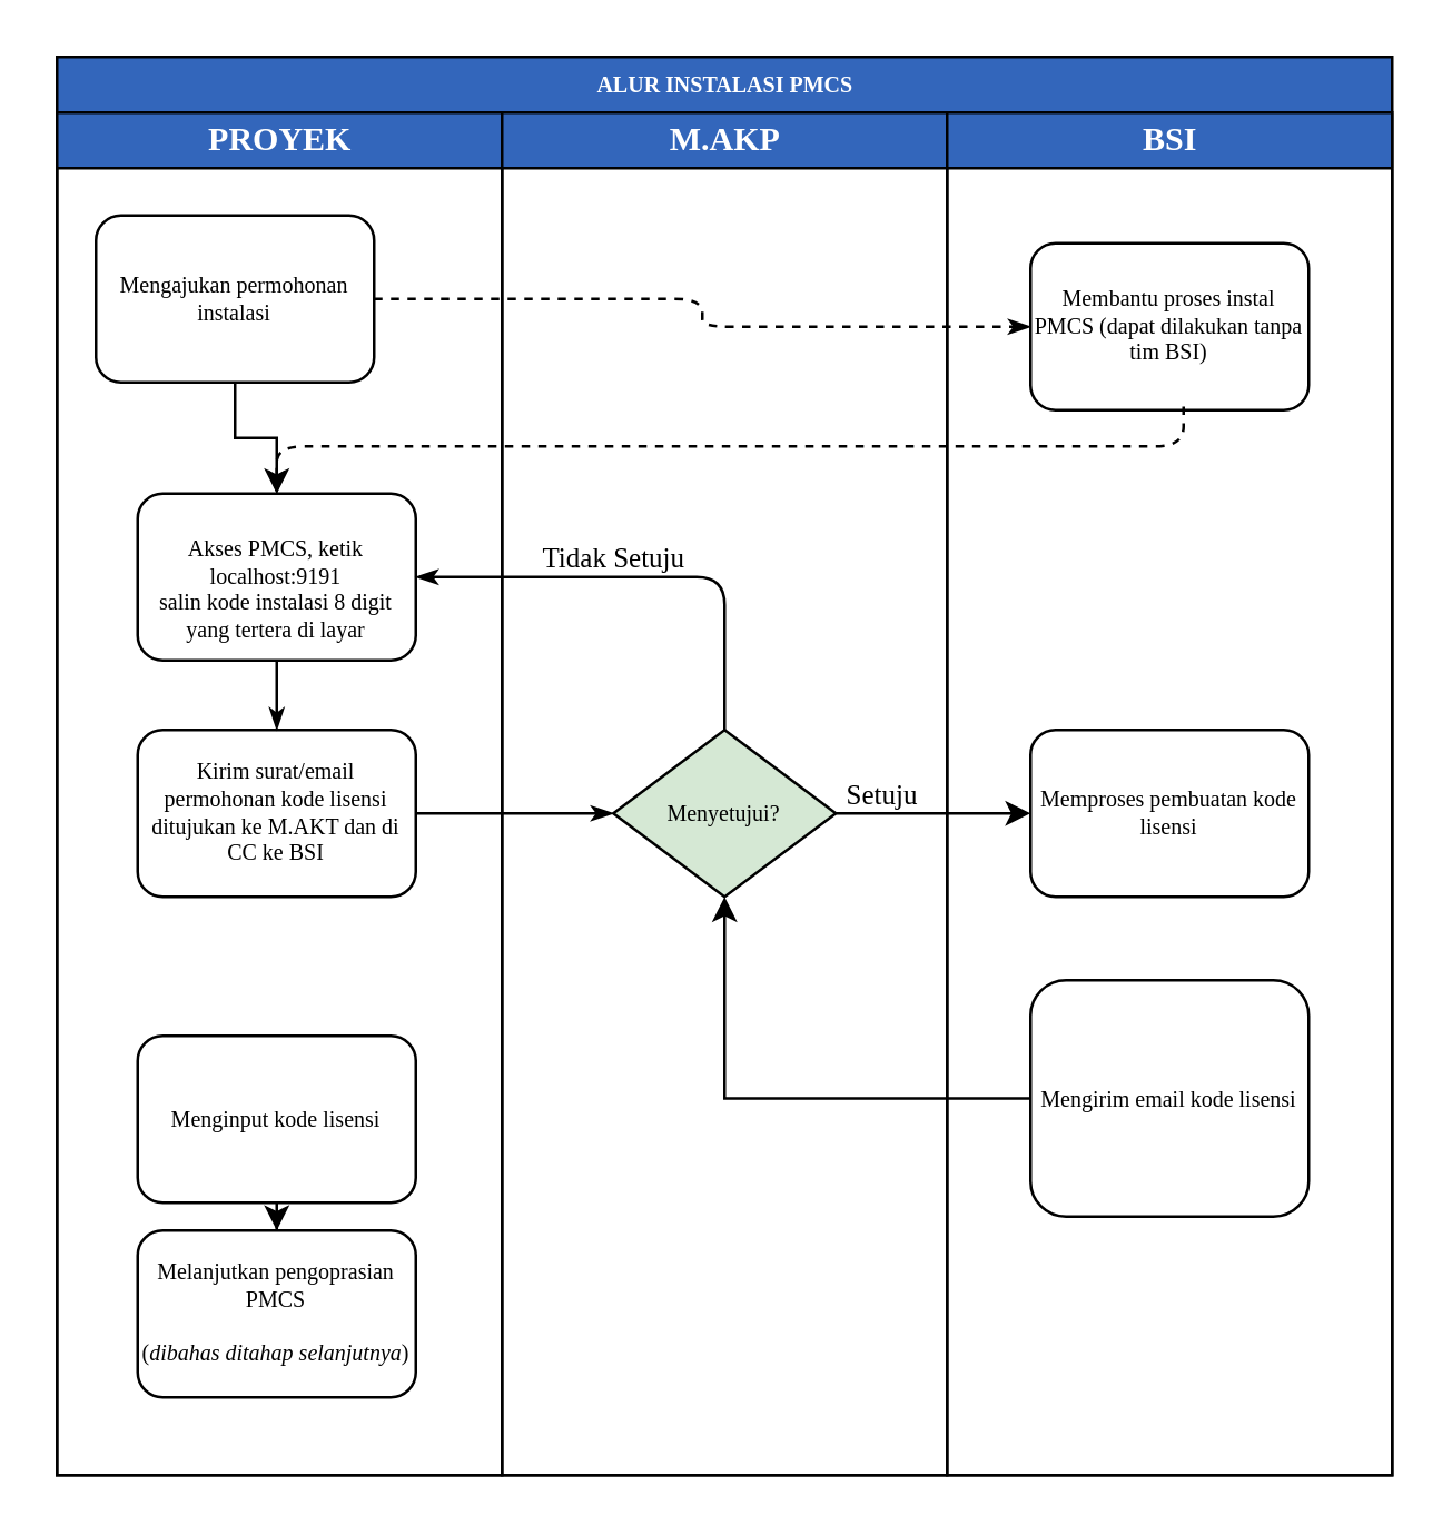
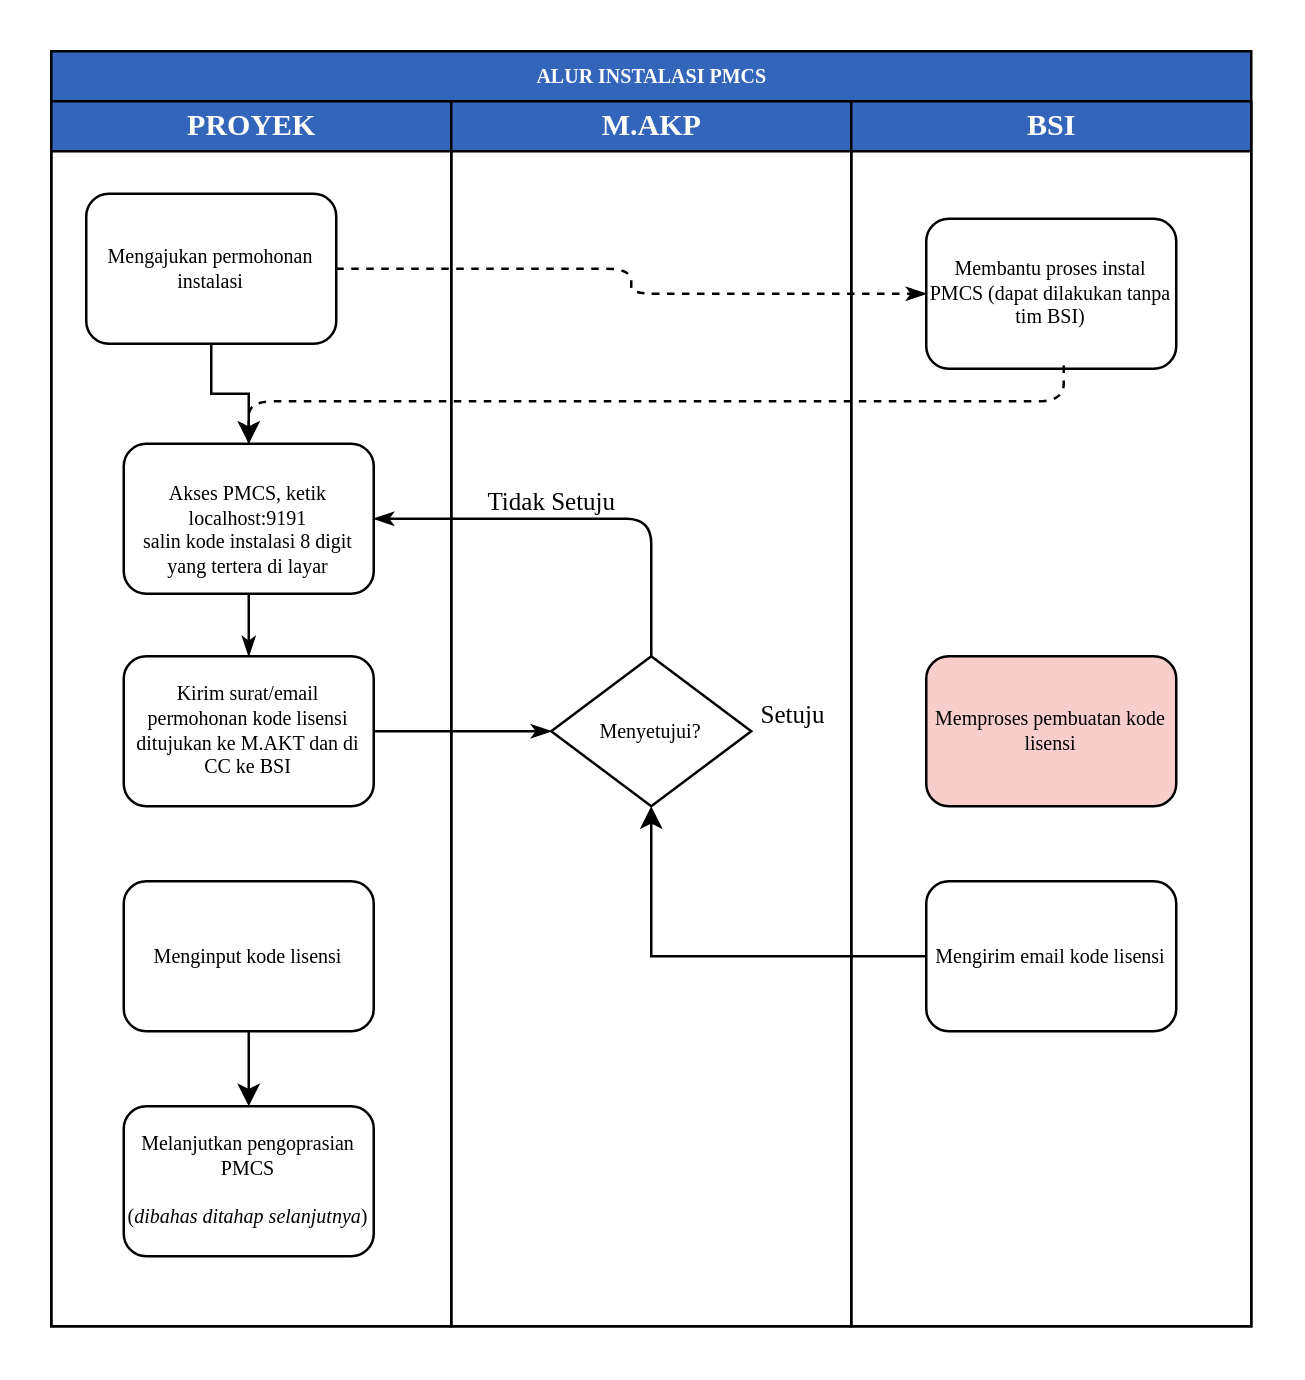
  <mxCell id="0" />
  <mxCell id="1" parent="0" />
  <mxCell id="2" value="&lt;font style=&quot;font-size: 8px&quot; face=&quot;Verdana&quot; color=&quot;#FFFFFF&quot;&gt;ALUR INSTALASI PMCS&lt;br&gt;&lt;/font&gt;" style="swimlane;html=1;childLayout=stackLayout;startSize=20;rounded=0;shadow=0;labelBackgroundColor=none;strokeWidth=1;fontFamily=Lucida Console;fontSize=7;align=center;fillColor=#3366BB;" parent="1" vertex="1"><mxGeometry x="20" y="20" width="480" height="510" as="geometry" /></mxCell>
  <mxCell id="3" value="&lt;font style=&quot;font-size: 12px&quot; face=&quot;Verdana&quot; color=&quot;#FFFFFF&quot;&gt;PROYEK&lt;/font&gt;" style="swimlane;html=1;startSize=20;fillColor=#3366BB;fontFamily=Lucida Console;" parent="2" vertex="1"><mxGeometry y="20" width="160" height="490" as="geometry" /></mxCell>
  <mxCell id="4" value="" style="edgeStyle=orthogonalEdgeStyle;rounded=0;orthogonalLoop=1;jettySize=auto;html=1;fontFamily=Verdana;fontSize=10;" parent="3" source="5" target="6" edge="1"><mxGeometry relative="1" as="geometry" /></mxCell>
  <mxCell id="5" value="Mengajukan permohonan instalasi" style="rounded=1;whiteSpace=wrap;html=1;shadow=0;labelBackgroundColor=none;strokeWidth=1;fontFamily=Verdana;fontSize=8;align=center;" parent="3" vertex="1"><mxGeometry x="14" y="37" width="100" height="60" as="geometry" /></mxCell>
  <mxCell id="6" value="&lt;div&gt;&lt;br&gt;&lt;/div&gt;&lt;div&gt;Akses PMCS, ketik localhost:9191&lt;/div&gt;&lt;div&gt;salin kode instalasi 8 digit yang tertera di layar&lt;br&gt;&lt;/div&gt;" style="rounded=1;whiteSpace=wrap;html=1;shadow=0;labelBackgroundColor=none;strokeWidth=1;fontFamily=Verdana;fontSize=8;align=center;" parent="3" vertex="1"><mxGeometry x="29" y="137" width="100" height="60" as="geometry" /></mxCell>
  <mxCell id="7" value="Kirim surat/email permohonan kode lisensi ditujukan ke M.AKT dan di CC ke BSI" style="rounded=1;whiteSpace=wrap;html=1;shadow=0;labelBackgroundColor=none;strokeWidth=1;fontFamily=Verdana;fontSize=8;align=center;" parent="3" vertex="1"><mxGeometry x="29" y="222" width="100" height="60" as="geometry" /></mxCell>
  <mxCell id="8" style="edgeStyle=orthogonalEdgeStyle;rounded=1;html=1;labelBackgroundColor=none;startArrow=none;startFill=0;startSize=5;endArrow=classicThin;endFill=1;endSize=5;jettySize=auto;orthogonalLoop=1;strokeWidth=1;fontFamily=Verdana;fontSize=8;exitX=0.5;exitY=1;exitDx=0;exitDy=0;entryX=0.5;entryY=0;entryDx=0;entryDy=0;" parent="3" source="6" target="7" edge="1"><mxGeometry relative="1" as="geometry"><mxPoint x="370.444" y="262.333" as="sourcePoint" /><mxPoint x="70" y="222" as="targetPoint" /></mxGeometry></mxCell>
  <mxCell id="9" value="" style="edgeStyle=orthogonalEdgeStyle;rounded=0;orthogonalLoop=1;jettySize=auto;html=1;fontFamily=Verdana;" parent="3" source="10" target="11" edge="1"><mxGeometry relative="1" as="geometry" /></mxCell>
- <mxCell id="10" value="Menginput kode lisensi" style="rounded=1;whiteSpace=wrap;html=1;shadow=0;labelBackgroundColor=none;strokeWidth=1;fontFamily=Verdana;fontSize=8;align=center;" parent="3" vertex="1"><mxGeometry x="29" y="332" width="100" height="60" as="geometry" /></mxCell>
+ <mxCell id="10" value="Menginput kode lisensi" style="rounded=1;whiteSpace=wrap;html=1;shadow=0;labelBackgroundColor=none;strokeWidth=1;fontFamily=Verdana;fontSize=8;align=center;" parent="3" vertex="1"><mxGeometry x="29" y="312" width="100" height="60" as="geometry" /></mxCell>
  <mxCell id="11" value="&lt;div&gt;Melanjutkan pengoprasian PMCS&lt;/div&gt;&lt;div&gt;&lt;br&gt;&lt;/div&gt;&lt;div&gt;(&lt;i&gt;dibahas ditahap selanjutnya&lt;/i&gt;)&lt;br&gt;&lt;/div&gt;" style="rounded=1;whiteSpace=wrap;html=1;shadow=0;labelBackgroundColor=none;strokeWidth=1;fontFamily=Verdana;fontSize=8;align=center;" parent="3" vertex="1"><mxGeometry x="29" y="402" width="100" height="60" as="geometry" /></mxCell>
  <mxCell id="12" style="edgeStyle=orthogonalEdgeStyle;rounded=1;html=1;labelBackgroundColor=none;startArrow=none;startFill=0;startSize=5;endArrow=classicThin;endFill=1;endSize=5;jettySize=auto;orthogonalLoop=1;strokeWidth=1;fontFamily=Verdana;fontSize=8;dashed=1;" parent="2" source="5" target="19" edge="1"><mxGeometry relative="1" as="geometry" /></mxCell>
  <mxCell id="13" style="edgeStyle=orthogonalEdgeStyle;rounded=1;html=1;labelBackgroundColor=none;startArrow=none;startFill=0;startSize=5;endArrow=classicThin;endFill=1;endSize=5;jettySize=auto;orthogonalLoop=1;strokeWidth=1;fontFamily=Verdana;fontSize=8;exitX=1;exitY=0.5;exitDx=0;exitDy=0;entryX=0;entryY=0.5;entryDx=0;entryDy=0;" parent="2" source="7" target="15" edge="1"><mxGeometry relative="1" as="geometry"><mxPoint x="200" y="282" as="targetPoint" /></mxGeometry></mxCell>
  <mxCell id="14" value="&lt;font face=&quot;Verdana&quot; color=&quot;#FFFFFF&quot;&gt;M.AKP&lt;/font&gt;" style="swimlane;html=1;startSize=20;fillColor=#3366BB;fontFamily=Lucida Console;" parent="2" vertex="1"><mxGeometry x="160" y="20" width="160" height="490" as="geometry" /></mxCell>
- <mxCell id="15" value="Menyetujui?" style="rhombus;whiteSpace=wrap;html=1;rounded=0;shadow=0;labelBackgroundColor=none;strokeWidth=1;fontFamily=Verdana;fontSize=8;align=center;fillColor=#d5e8d4;" parent="14" vertex="1"><mxGeometry x="40" y="222" width="80" height="60" as="geometry" /></mxCell>
+ <mxCell id="15" value="Menyetujui?" style="rhombus;whiteSpace=wrap;html=1;rounded=0;shadow=0;labelBackgroundColor=none;strokeWidth=1;fontFamily=Verdana;fontSize=8;align=center;" parent="14" vertex="1"><mxGeometry x="40" y="222" width="80" height="60" as="geometry" /></mxCell>
  <mxCell id="16" value="Setuju" style="text;html=1;strokeColor=none;fillColor=none;align=center;verticalAlign=middle;whiteSpace=wrap;rounded=0;fontFamily=Verdana;fontSize=10;" parent="14" vertex="1"><mxGeometry x="117" y="235" width="40" height="20" as="geometry" /></mxCell>
  <mxCell id="17" value="&lt;font style=&quot;font-size: 10px;&quot;&gt;Tidak Setuju&lt;/font&gt;" style="text;html=1;strokeColor=none;fillColor=none;align=center;verticalAlign=middle;whiteSpace=wrap;rounded=0;fontFamily=Verdana;fontSize=10;" parent="14" vertex="1"><mxGeometry x="-4" y="150" width="89" height="20" as="geometry" /></mxCell>
  <mxCell id="18" value="&lt;font face=&quot;Verdana&quot; color=&quot;#FFFFFF&quot;&gt;BSI&lt;/font&gt;" style="swimlane;html=1;startSize=20;fillColor=#3366BB;fontFamily=Lucida Console;" parent="2" vertex="1"><mxGeometry x="320" y="20" width="160" height="490" as="geometry" /></mxCell>
  <mxCell id="19" value="Membantu proses instal PMCS (dapat dilakukan tanpa tim BSI)" style="rounded=1;whiteSpace=wrap;html=1;shadow=0;labelBackgroundColor=none;strokeWidth=1;fontFamily=Verdana;fontSize=8;align=center;" parent="18" vertex="1"><mxGeometry x="30" y="47" width="100" height="60" as="geometry" /></mxCell>
- <mxCell id="20" value="&lt;div&gt;Memproses pembuatan kode lisensi&lt;/div&gt;" style="rounded=1;whiteSpace=wrap;html=1;shadow=0;labelBackgroundColor=none;strokeWidth=1;fontFamily=Verdana;fontSize=8;align=center;" parent="18" vertex="1"><mxGeometry x="30" y="222" width="100" height="60" as="geometry" /></mxCell>
- <mxCell id="21" value="Mengirim email kode lisensi" style="rounded=1;whiteSpace=wrap;html=1;shadow=0;labelBackgroundColor=none;strokeWidth=1;fontFamily=Verdana;fontSize=8;align=center;" parent="18" vertex="1"><mxGeometry x="30" y="312" width="100" height="85" as="geometry" /></mxCell>
- <mxCell id="22" value="" style="edgeStyle=orthogonalEdgeStyle;rounded=0;orthogonalLoop=1;jettySize=auto;html=1;fontFamily=Verdana;" parent="2" source="15" target="20" edge="1"><mxGeometry relative="1" as="geometry" /></mxCell>
+ <mxCell id="20" value="&lt;div&gt;Memproses pembuatan kode lisensi&lt;/div&gt;" style="rounded=1;whiteSpace=wrap;html=1;shadow=0;labelBackgroundColor=none;strokeWidth=1;fontFamily=Verdana;fontSize=8;align=center;fillColor=#f8cecc;" parent="18" vertex="1"><mxGeometry x="30" y="222" width="100" height="60" as="geometry" /></mxCell>
+ <mxCell id="21" value="Mengirim email kode lisensi" style="rounded=1;whiteSpace=wrap;html=1;shadow=0;labelBackgroundColor=none;strokeWidth=1;fontFamily=Verdana;fontSize=8;align=center;" parent="18" vertex="1"><mxGeometry x="30" y="312" width="100" height="60" as="geometry" /></mxCell>
  <mxCell id="23" value="" style="edgeStyle=orthogonalEdgeStyle;rounded=0;orthogonalLoop=1;jettySize=auto;html=1;fontFamily=Verdana;" parent="2" source="21" target="15" edge="1"><mxGeometry relative="1" as="geometry" /></mxCell>
  <mxCell id="24" style="edgeStyle=orthogonalEdgeStyle;rounded=1;html=1;labelBackgroundColor=none;startArrow=none;startFill=0;startSize=5;endArrow=classicThin;endFill=1;endSize=5;jettySize=auto;orthogonalLoop=1;strokeWidth=1;fontFamily=Verdana;fontSize=8;exitX=0.5;exitY=0;exitDx=0;exitDy=0;entryX=1;entryY=0.5;entryDx=0;entryDy=0;" parent="2" source="15" target="6" edge="1"><mxGeometry relative="1" as="geometry" /></mxCell>
  <mxCell id="25" style="edgeStyle=orthogonalEdgeStyle;rounded=1;html=1;labelBackgroundColor=none;startArrow=none;startFill=0;startSize=5;endArrow=classicThin;endFill=1;endSize=5;jettySize=auto;orthogonalLoop=1;strokeWidth=1;fontFamily=Verdana;fontSize=8;exitX=0.55;exitY=0.979;exitDx=0;exitDy=0;entryX=0.5;entryY=0;entryDx=0;entryDy=0;exitPerimeter=0;dashed=1;" parent="2" source="19" target="6" edge="1"><mxGeometry relative="1" as="geometry"><mxPoint x="249.857" y="252.286" as="sourcePoint" /><mxPoint x="139" y="196.857" as="targetPoint" /><Array as="points"><mxPoint x="405" y="140" /><mxPoint x="79" y="140" /></Array></mxGeometry></mxCell>
